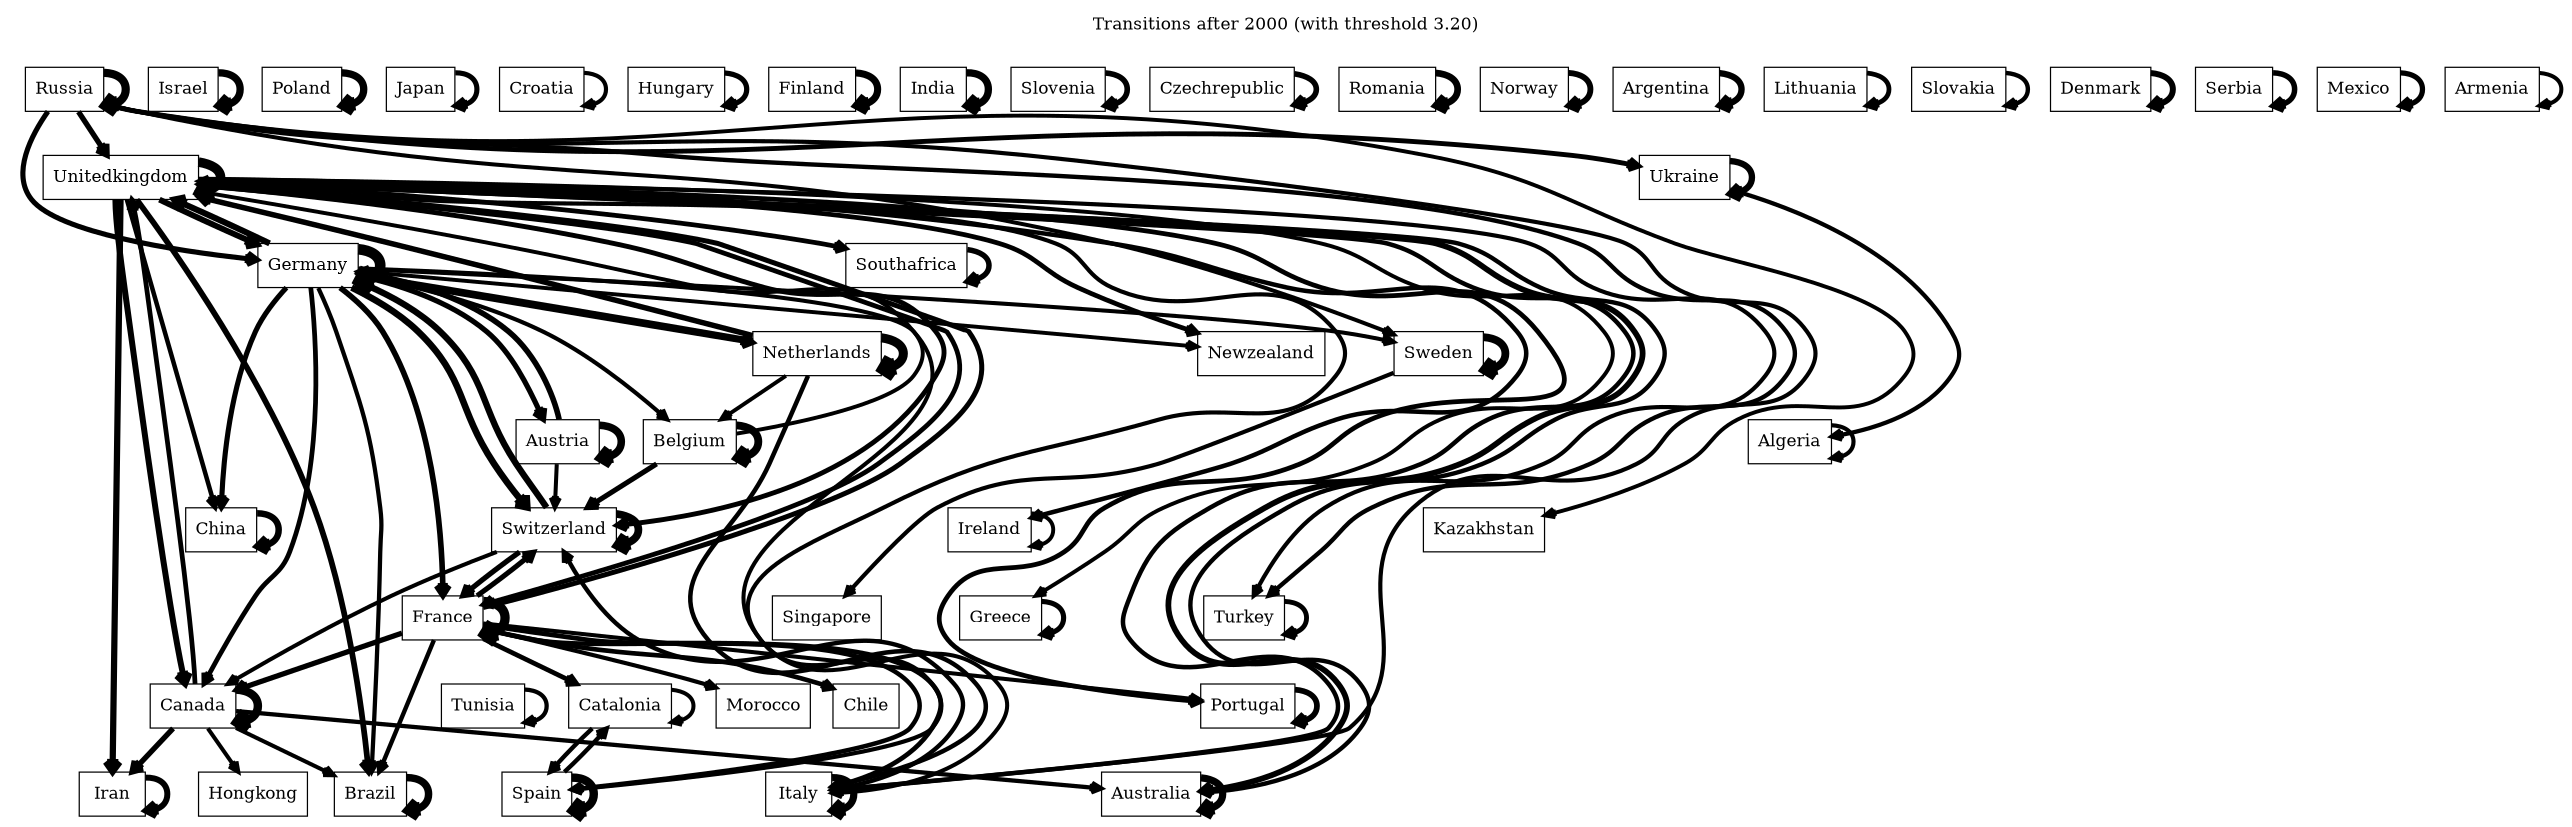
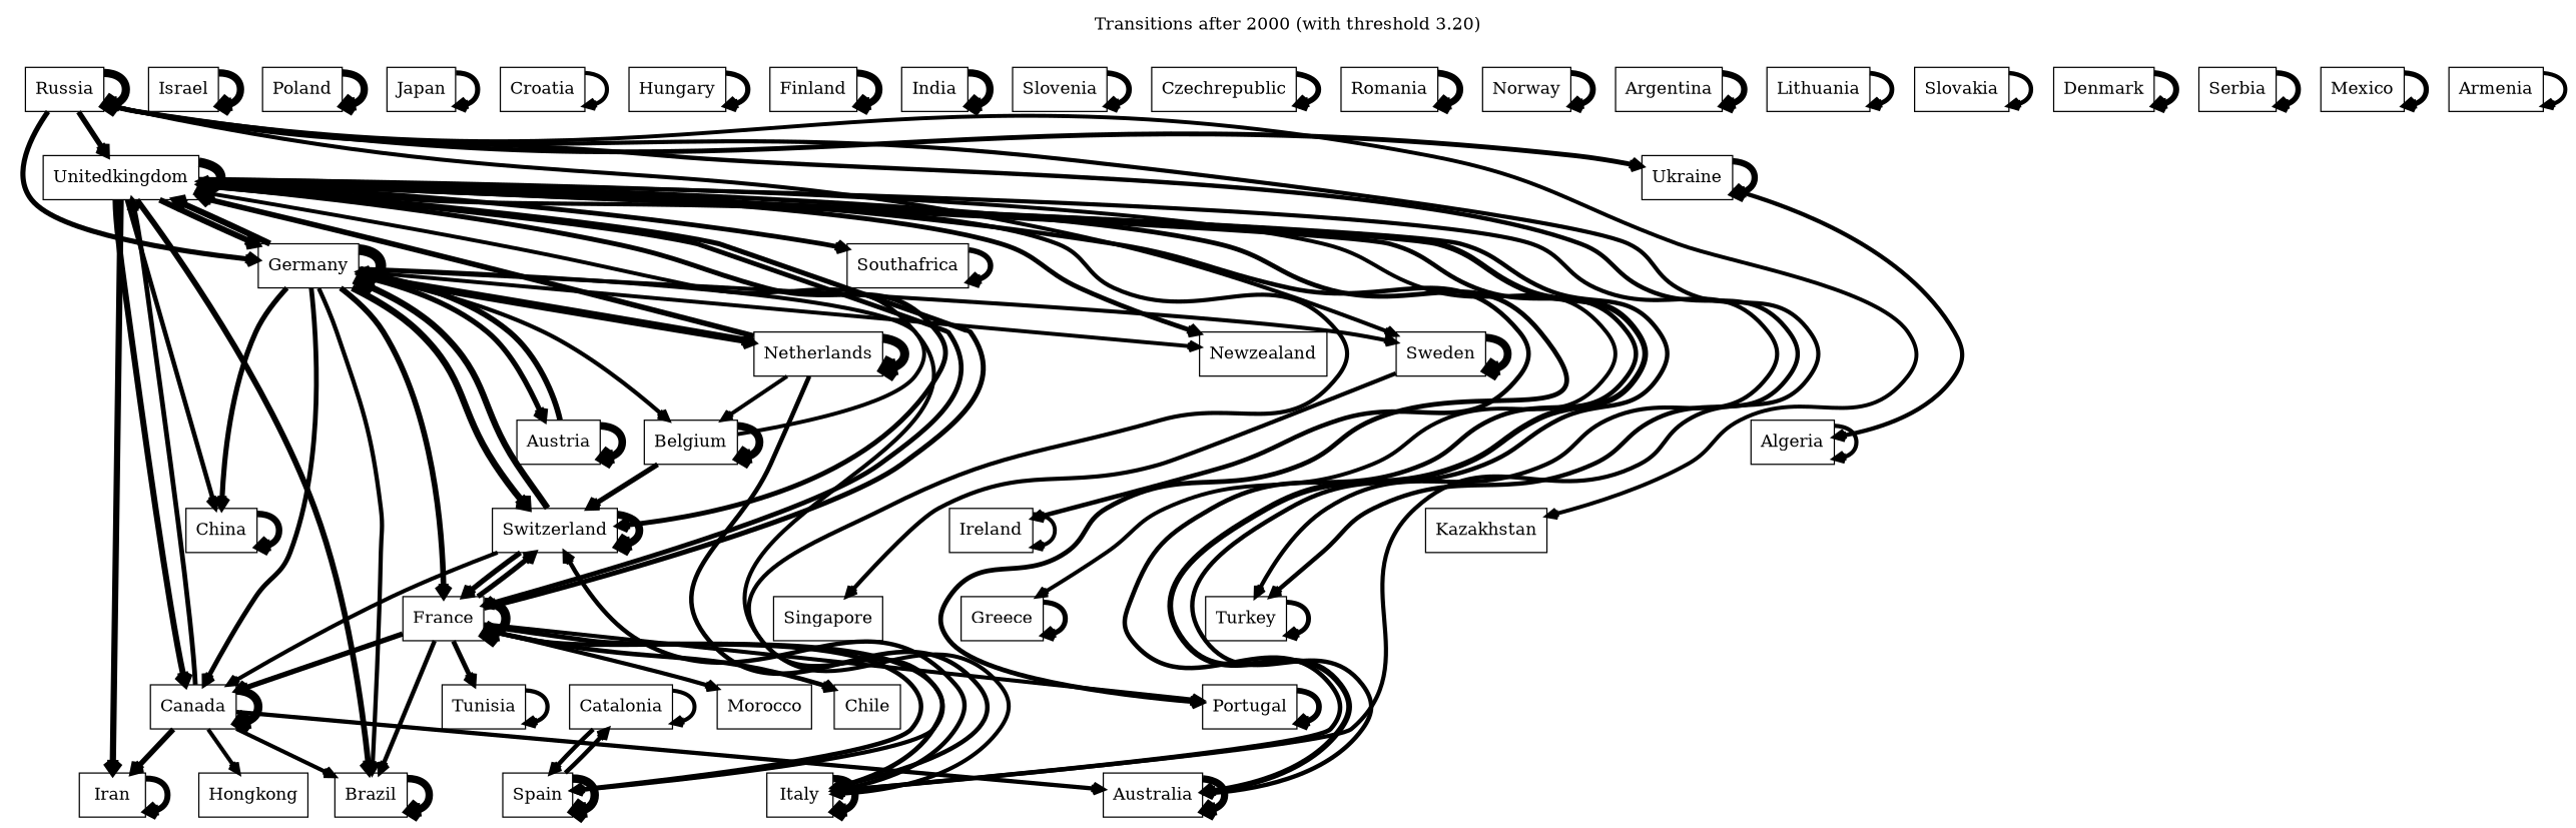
  digraph {
    label="Transitions after 2000 (with threshold 3.20)"
    labelloc=t
    node [shape=rectangle]
    edge [arrowhead=vee arrowsize=0.8 penwidth=3.3 weight=0.1]
    Unitedkingdom
    Canada
    Germany
    France
    Switzerland
    Spain
    Australia
    Brazil
    Italy
    China
    Iran
    Newzealand
    Ireland
    Greece
    Portugal
    Turkey
    Southafrica
    Hongkong
    Sweden
    Austria
    Belgium
    Netherlands
    Morocco
    Chile
    Tunisia
    Catalonia
    Singapore
    Russia
    Kazakhstan
    Ukraine
    Algeria
    Israel
    Poland
    Japan
    Croatia
    Hungary
    Finland
    India
    Slovenia
    Czechrepublic
    Romania
    Norway
    Argentina
    Lithuania
    Slovakia
    Denmark
    Serbia
    Mexico
    Armenia
    Unitedkingdom -> Unitedkingdom [penwidth=7.8]
    Unitedkingdom -> Canada [penwidth=4.9]
    Unitedkingdom -> Germany [penwidth=4.8]
    Unitedkingdom -> France [penwidth=3.9]
    Unitedkingdom -> Switzerland [penwidth=4.0]
    Unitedkingdom -> Spain [penwidth=3.4]
    Unitedkingdom -> Australia [penwidth=4.7]
    Unitedkingdom -> Brazil [penwidth=4.7]
    Unitedkingdom -> Italy [penwidth=3.7]
    Unitedkingdom -> China [penwidth=3.7]
    Unitedkingdom -> Iran [penwidth=5.1]
    Unitedkingdom -> Newzealand [penwidth=3.9]
    Unitedkingdom -> Ireland [penwidth=3.7]
    Unitedkingdom -> Greece [penwidth=3.2]
    Unitedkingdom -> Portugal [penwidth=3.9]
    Unitedkingdom -> Turkey [penwidth=3.4]
    Unitedkingdom -> Southafrica [penwidth=3.9]
    Canada -> Unitedkingdom [penwidth=3.9]
    Canada -> Canada [penwidth=6.9]
    Canada -> Australia [penwidth=3.5]
    Canada -> Brazil
    Canada -> Iran [penwidth=4.4]
    Canada -> Hongkong
    Germany -> Unitedkingdom [penwidth=5.0]
    Germany -> Canada [penwidth=3.9]
    Germany -> Germany [penwidth=8.7]
    Germany -> France [penwidth=4.6]
    Germany -> Switzerland [penwidth=5.4]
    Germany -> Brazil [penwidth=3.5]
    Germany -> Italy
    Germany -> China [penwidth=4.2]
    Germany -> Newzealand [penwidth=3.2]
    Germany -> Sweden
    Germany -> Austria [penwidth=4.3]
    Germany -> Belgium [penwidth=3.4]
    Germany -> Netherlands [penwidth=4.2]
    France -> Unitedkingdom [penwidth=4.1]
    France -> Canada [penwidth=4.3]
    France -> France [penwidth=7.6]
    France -> Switzerland [penwidth=4.2]
    France -> Spain [penwidth=3.7]
    France -> Brazil [penwidth=3.6]
    France -> Italy [penwidth=3.9]
    France -> Portugal
    France -> Morocco [penwidth=3.4]
    France -> Chile [penwidth=3.8]
-   France -> Catalonia [penwidth=3.9]
+   France -> Tunisia [penwidth=3.9]
    Switzerland -> Canada
    Switzerland -> Germany [penwidth=5.2]
    Switzerland -> France [penwidth=4.3]
    Switzerland -> Switzerland [penwidth=6.3]
    Spain -> Spain [penwidth=6.9]
    Spain -> Catalonia [penwidth=3.6]
    Australia -> Unitedkingdom [penwidth=3.6]
    Australia -> Australia [penwidth=5.9]
    Brazil -> Brazil [penwidth=6.1]
    Italy -> Switzerland [penwidth=3.6]
    Italy -> Italy [penwidth=5.9]
    China -> China [penwidth=5.3]
    Iran -> Iran [penwidth=4.9]
    Ireland -> Ireland [penwidth=3.2]
    Greece -> Greece [penwidth=4.2]
    Portugal -> Portugal [penwidth=4.7]
    Turkey -> Turkey [penwidth=4.0]
    Southafrica -> Southafrica [penwidth=4.5]
    Sweden -> Sweden [penwidth=6.4]
    Sweden -> Singapore [penwidth=3.4]
    Austria -> Germany [penwidth=4.6]
-   Austria -> Switzerland
    Austria -> Austria [penwidth=6.2]
    Belgium -> Unitedkingdom [penwidth=3.2]
    Belgium -> Switzerland [penwidth=4.2]
    Belgium -> Belgium [penwidth=6.4]
    Netherlands -> Unitedkingdom [penwidth=4.5]
    Netherlands -> Germany [penwidth=4.2]
    Netherlands -> Italy [penwidth=3.7]
    Netherlands -> Belgium [penwidth=3.2]
    Netherlands -> Netherlands [penwidth=7.4]
    Tunisia -> Tunisia [penwidth=3.5]
    Catalonia -> Spain [penwidth=3.6]
    Catalonia -> Catalonia
    Russia -> Unitedkingdom [penwidth=4.4]
    Russia -> Germany [penwidth=4.2]
    Russia -> Italy [penwidth=3.4]
    Russia -> Turkey [penwidth=3.6]
    Russia -> Sweden
    Russia -> Russia [penwidth=6.7]
    Russia -> Kazakhstan [penwidth=3.2]
    Russia -> Ukraine [penwidth=4.0]
    Ukraine -> Ukraine [penwidth=5.2]
    Ukraine -> Algeria [penwidth=3.5]
    Algeria -> Algeria [penwidth=3.4]
    Israel -> Israel [penwidth=6.0]
    Poland -> Poland [penwidth=6.0]
    Japan -> Japan [penwidth=4.2]
    Croatia -> Croatia [penwidth=3.4]
    Hungary -> Hungary [penwidth=4.3]
    Finland -> Finland [penwidth=5.8]
    India -> India [penwidth=6.0]
    Slovenia -> Slovenia [penwidth=4.6]
    Czechrepublic -> Czechrepublic [penwidth=4.6]
    Romania -> Romania [penwidth=5.5]
    Norway -> Norway [penwidth=4.8]
    Argentina -> Argentina [penwidth=5.2]
    Lithuania -> Lithuania [penwidth=3.9]
    Slovakia -> Slovakia [penwidth=3.6]
    Denmark -> Denmark [penwidth=4.9]
    Serbia -> Serbia [penwidth=4.5]
    Mexico -> Mexico [penwidth=4.3]
    Armenia -> Armenia
  }
